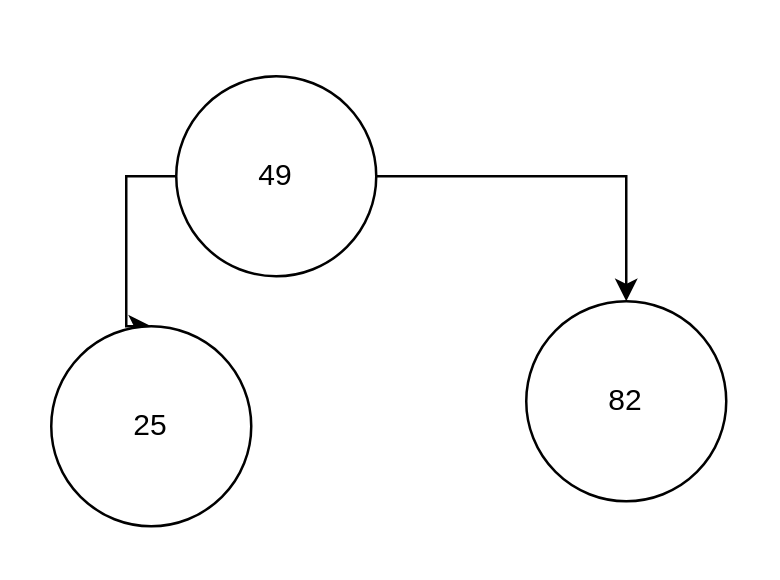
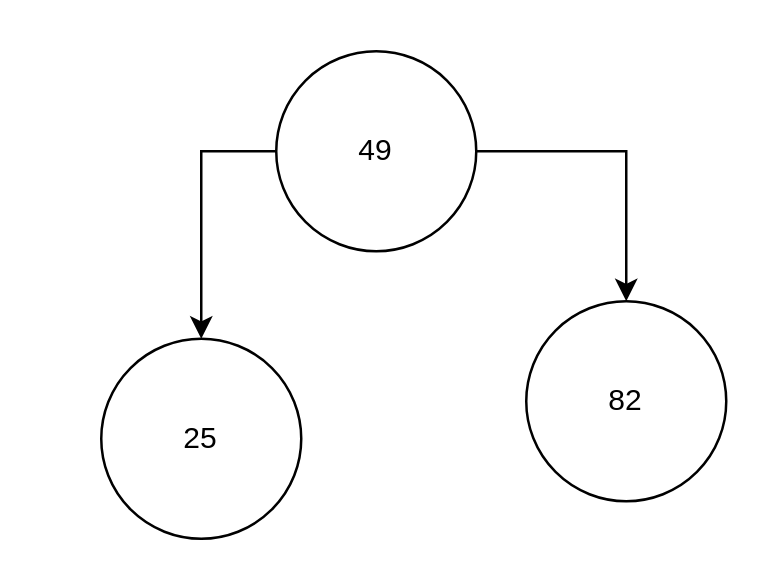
  <mxCell id="0" />
  <mxCell id="1" parent="0" />
  <mxCell id="2" value="" style="edgeStyle=orthogonalEdgeStyle;rounded=0;orthogonalLoop=1;jettySize=auto;html=1;entryX=0.5;entryY=0;entryDx=0;entryDy=0;exitX=1;exitY=0.5;exitDx=0;exitDy=0;" edge="1" parent="1" source="6" target="4"><mxGeometry relative="1" as="geometry"><mxPoint x="200" y="60" as="sourcePoint" /><mxPoint x="250" y="110" as="targetPoint" /></mxGeometry></mxCell>
  <mxCell id="3" value="" style="edgeStyle=orthogonalEdgeStyle;rounded=0;orthogonalLoop=1;jettySize=auto;html=1;entryX=0.5;entryY=0;entryDx=0;entryDy=0;exitX=0;exitY=0.5;exitDx=0;exitDy=0;" edge="1" parent="1" source="6" target="5"><mxGeometry relative="1" as="geometry"><mxPoint x="100" y="70" as="sourcePoint" /><mxPoint x="150" y="180" as="targetPoint" /></mxGeometry></mxCell>
  <mxCell id="4" value="82" style="ellipse;whiteSpace=wrap;html=1;aspect=fixed;" vertex="1" parent="1"><mxGeometry x="210" y="120" width="80" height="80" as="geometry" /></mxCell>
- <mxCell id="5" value="25" style="ellipse;whiteSpace=wrap;html=1;aspect=fixed;" vertex="1" parent="1"><mxGeometry x="20" y="130" width="80" height="80" as="geometry" /></mxCell>
- <mxCell id="6" value="49" style="ellipse;whiteSpace=wrap;html=1;aspect=fixed;" vertex="1" parent="1"><mxGeometry x="70" y="30" width="80" height="80" as="geometry" /></mxCell>
+ <mxCell id="5" value="25" style="ellipse;whiteSpace=wrap;html=1;aspect=fixed;" vertex="1" parent="1"><mxGeometry x="40" y="135" width="80" height="80" as="geometry" /></mxCell>
+ <mxCell id="6" value="49" style="ellipse;whiteSpace=wrap;html=1;aspect=fixed;" vertex="1" parent="1"><mxGeometry x="110" y="20" width="80" height="80" as="geometry" /></mxCell>
